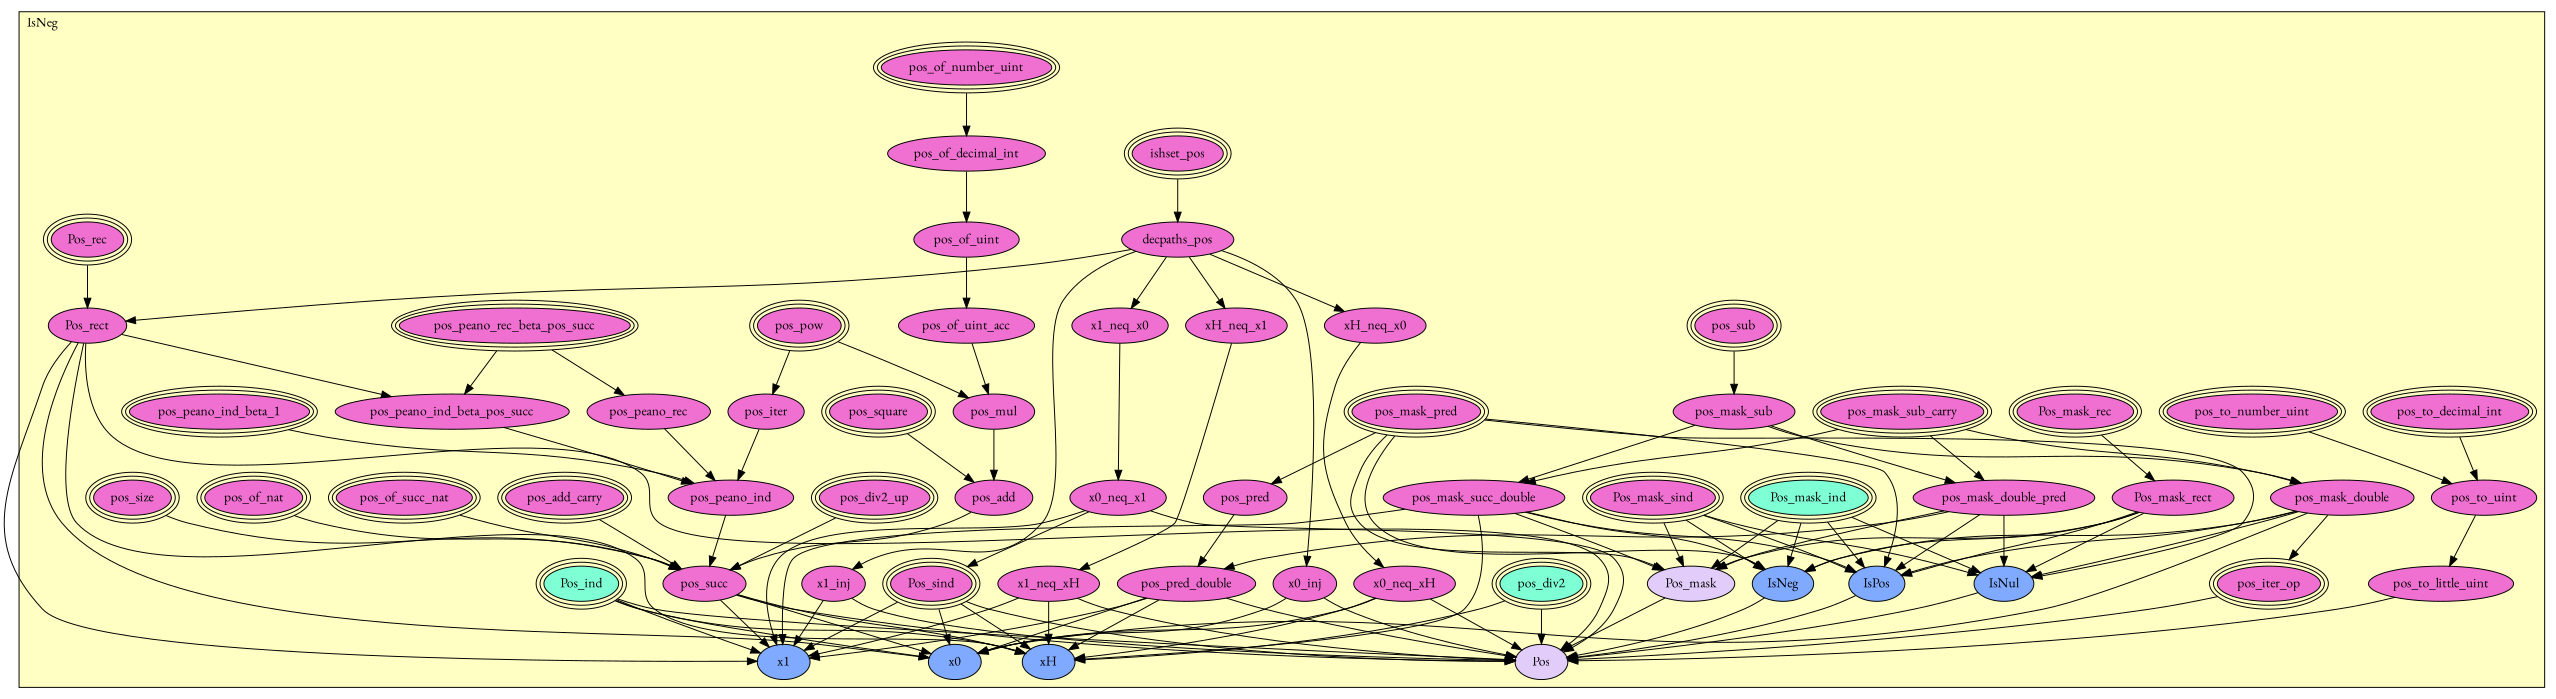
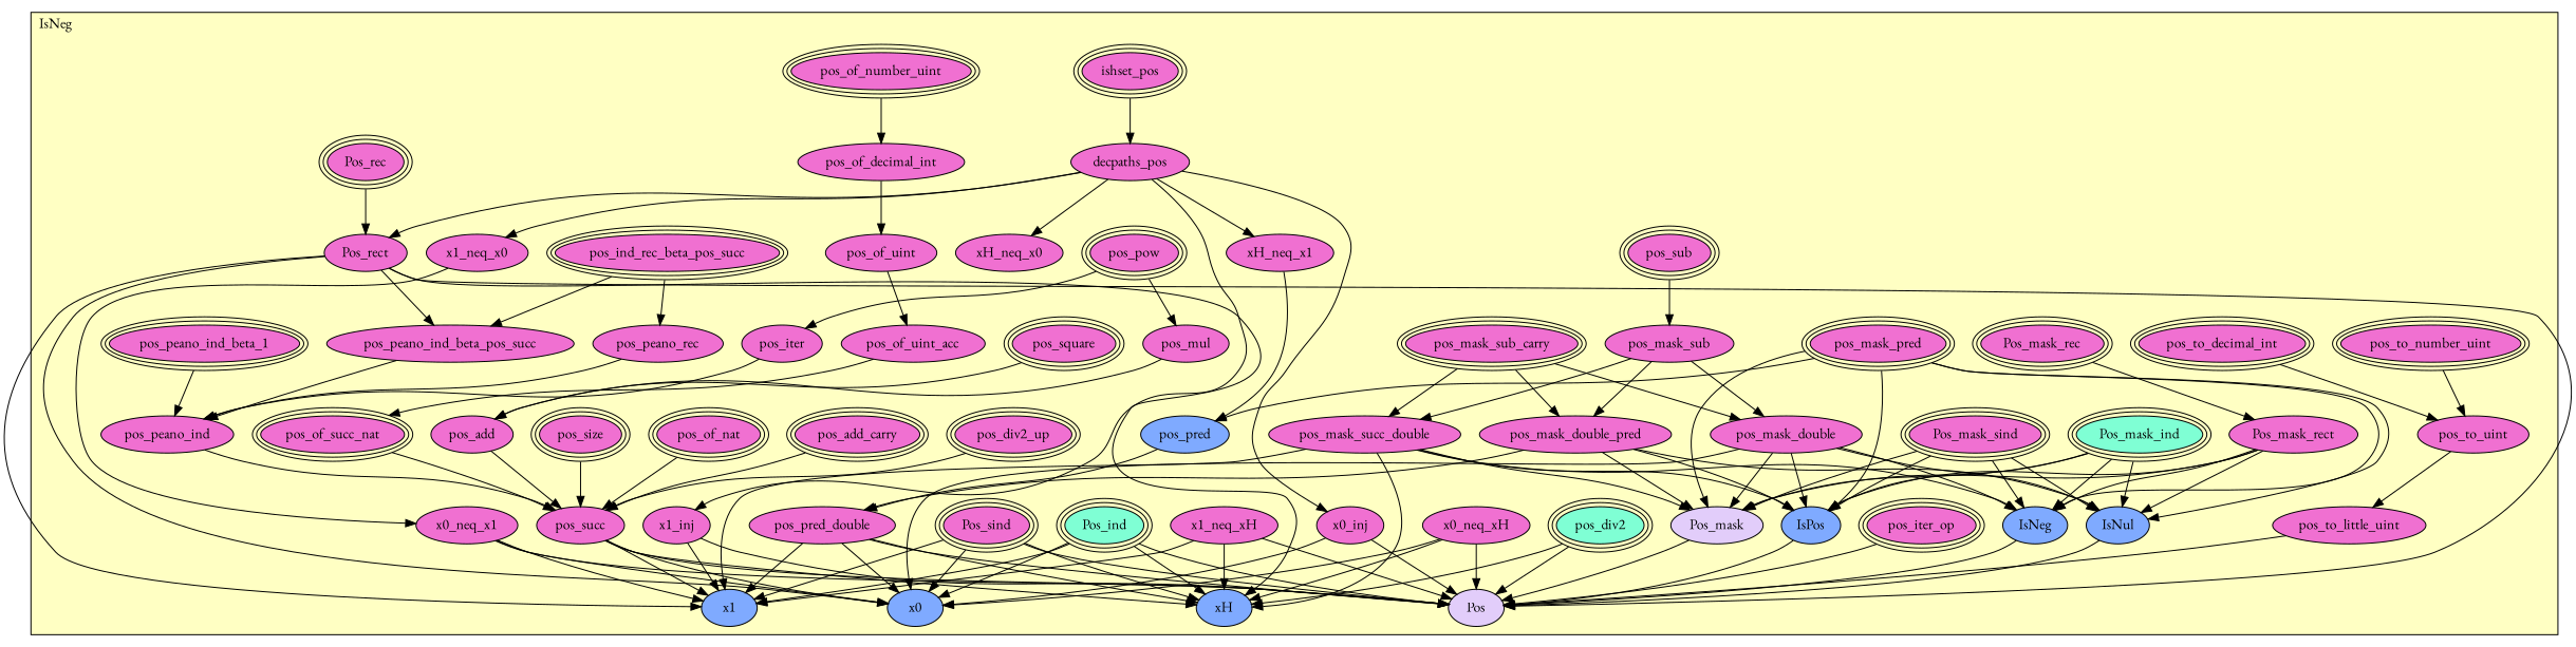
  digraph {
    fontname="EB Garamond"
    node [fillcolor="#F070D1" fontname="EB Garamond" style=filled]
    edge [fontname="EB Garamond"]
    n1 [label=pos_to_number_uint peripheries=3]
    n2 [label=pos_to_decimal_int peripheries=3]
    n3 [label=pos_to_uint]
    n4 [label=pos_to_little_uint]
    n5 [label=pos_of_number_uint peripheries=3]
    n6 [label=pos_of_decimal_int]
    n7 [label=pos_of_uint]
    n8 [label=pos_of_uint_acc]
    n9 [label=pos_of_succ_nat peripheries=3]
    n10 [label=pos_of_nat peripheries=3]
    n11 [label=pos_iter_op peripheries=3]
    n12 [label=pos_size peripheries=3]
    n13 [label=pos_div2_up peripheries=3]
    n14 [fillcolor="#7FFFD4" label=pos_div2 peripheries=3]
    n15 [label=pos_square peripheries=3]
    n16 [label=pos_pow peripheries=3]
    n17 [label=pos_iter]
    n18 [label=pos_mul]
    n19 [label=pos_sub peripheries=3]
    n20 [label=pos_mask_sub_carry peripheries=3]
    n21 [label=pos_mask_sub]
    n22 [label=pos_mask_pred peripheries=3]
    n23 [label=pos_mask_double_pred]
    n24 [label=pos_mask_double]
    n25 [label=pos_mask_succ_double]
    n26 [label=Pos_mask_sind peripheries=3]
    n27 [label=Pos_mask_rec peripheries=3]
    n28 [fillcolor="#7FFFD4" label=Pos_mask_ind peripheries=3]
    n29 [label=Pos_mask_rect]
    n30 [fillcolor="#7FAAFF" label=IsNeg]
    n31 [fillcolor="#7FAAFF" label=IsPos]
    n32 [fillcolor="#7FAAFF" label=IsNul]
    n33 [fillcolor="#E2CDFA" label=Pos_mask]
-   n34 [label=pos_pred]
+   n34 [fillcolor="#7FAAFF" label=pos_pred]
    n35 [label=pos_pred_double]
    n36 [label=pos_add_carry peripheries=3]
    n37 [label=pos_add]
    n38 [label=ishset_pos peripheries=3]
    n39 [label=decpaths_pos]
    n40 [label=x1_neq_x0]
    n41 [label=xH_neq_x1]
    n42 [label=xH_neq_x0]
    n43 [label=x0_neq_x1]
    n44 [label=x1_neq_xH]
    n45 [label=x0_neq_xH]
    n46 [label=x1_inj]
    n47 [label=x0_inj]
-   n48 [label=pos_peano_rec_beta_pos_succ peripheries=3]
+   n48 [label=pos_ind_rec_beta_pos_succ peripheries=3]
    n49 [label=pos_peano_rec]
    n50 [label=pos_peano_ind_beta_pos_succ]
    n51 [label=pos_peano_ind_beta_1 peripheries=3]
    n52 [label=pos_peano_ind]
    n53 [label=pos_succ]
    n54 [label=Pos_sind peripheries=3]
    n55 [label=Pos_rec peripheries=3]
    n56 [fillcolor="#7FFFD4" label=Pos_ind peripheries=3]
    n57 [label=Pos_rect]
    n58 [fillcolor="#7FAAFF" label=x1]
    n59 [fillcolor="#7FAAFF" label=x0]
    n60 [fillcolor="#7FAAFF" label=xH]
    n61 [fillcolor="#E2CDFA" label=Pos]
    subgraph cluster_1 {
      fillcolor="#FFFFC3"
      label=IsNeg
      labeljust=l
      style=filled
      n1
      n2
      n3
      n4
      n5
      n6
      n7
      n8
      n9
      n10
      n11
      n12
      n13
      n14
      n15
      n16
      n17
      n18
      n19
      n20
      n21
      n22
      n23
      n24
      n25
      n26
      n27
      n28
      n29
      n30
      n31
      n32
      n33
      n34
      n35
      n36
      n37
      n38
      n39
      n40
      n41
      n42
      n43
      n44
      n45
      n46
      n47
      n48
      n49
      n50
      n51
      n52
      n53
      n54
      n55
      n56
      n57
      n58
      n59
      n60
      n61
    }
    n1 -> n3
    n2 -> n3
    n3 -> n4
    n4 -> n61
    n5 -> n6
    n6 -> n7
    n7 -> n8
-   n8 -> n18
+   n8 -> n9
    n9 -> n53
    n10 -> n53
    n11 -> n61
    n12 -> n53
    n13 -> n53
    n14 -> n60
    n14 -> n61
    n15 -> n37
    n16 -> n17
    n16 -> n18
    n17 -> n52
    n18 -> n37
    n19 -> n21
    n20 -> n23
    n20 -> n24
    n20 -> n25
    n21 -> n23
    n21 -> n24
    n21 -> n25
    n22 -> n30
    n22 -> n31
    n22 -> n32
    n22 -> n33
    n22 -> n34
    n23 -> n31
    n23 -> n32
    n23 -> n33
    n23 -> n35
    n24 -> n30
    n24 -> n31
    n24 -> n32
-   n24 -> n11
+   n24 -> n33
    n24 -> n59
    n25 -> n30
    n25 -> n31
    n25 -> n33
    n25 -> n58
    n25 -> n60
    n26 -> n30
    n26 -> n31
    n26 -> n32
    n26 -> n33
    n27 -> n29
    n28 -> n30
    n28 -> n31
    n28 -> n32
    n28 -> n33
    n29 -> n30
    n29 -> n31
    n29 -> n32
    n29 -> n33
    n30 -> n61
    n31 -> n61
    n32 -> n61
    n33 -> n61
    n34 -> n35
    n35 -> n58
    n35 -> n59
    n35 -> n60
    n35 -> n61
    n36 -> n53
    n37 -> n53
    n38 -> n39
    n39 -> n40
    n39 -> n41
    n39 -> n42
    n39 -> n46
    n39 -> n47
    n39 -> n57
    n40 -> n43
-   n41 -> n44
-   n42 -> n45
+   n41 -> n34
    n43 -> n58
-   n43 -> n54
+   n43 -> n59
    n43 -> n61
    n44 -> n58
    n44 -> n60
    n44 -> n61
    n45 -> n59
    n45 -> n60
    n45 -> n61
    n46 -> n58
    n46 -> n61
    n47 -> n59
    n47 -> n61
    n48 -> n49
    n48 -> n50
    n49 -> n52
    n50 -> n52
    n51 -> n52
    n52 -> n53
    n53 -> n58
    n53 -> n59
    n53 -> n60
    n53 -> n61
    n54 -> n58
    n54 -> n59
    n54 -> n60
    n54 -> n61
    n55 -> n57
    n56 -> n58
    n56 -> n59
    n56 -> n60
    n56 -> n61
    n57 -> n50
    n57 -> n58
    n57 -> n59
    n57 -> n60
    n57 -> n61
  }
